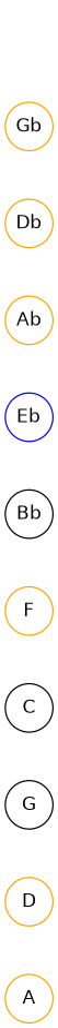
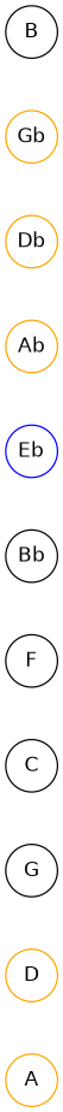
  graph {
    mindist=.1
    node [fontname=Helvetica margin=0 shape=circle color=orange]
    edge [style=invis]
+   B [color=""]
    Gb
    Db
    Ab
    Eb [color=blue]
    Bb [color=""]
-   F
+   F [color=black]
    C [color=black]
    G [color=""]
    D
    A
    subgraph sub_1 {
+     B
      Gb
      Db
      Ab
      Eb
      Bb
      F
      C
      G
      D
      A
    }
+   B -- Gb
    Gb -- Db
    Db -- Ab
    Ab -- Eb
    Eb -- Bb
    Bb -- F
    F -- C
    C -- G
    G -- D
    D -- A
  }
